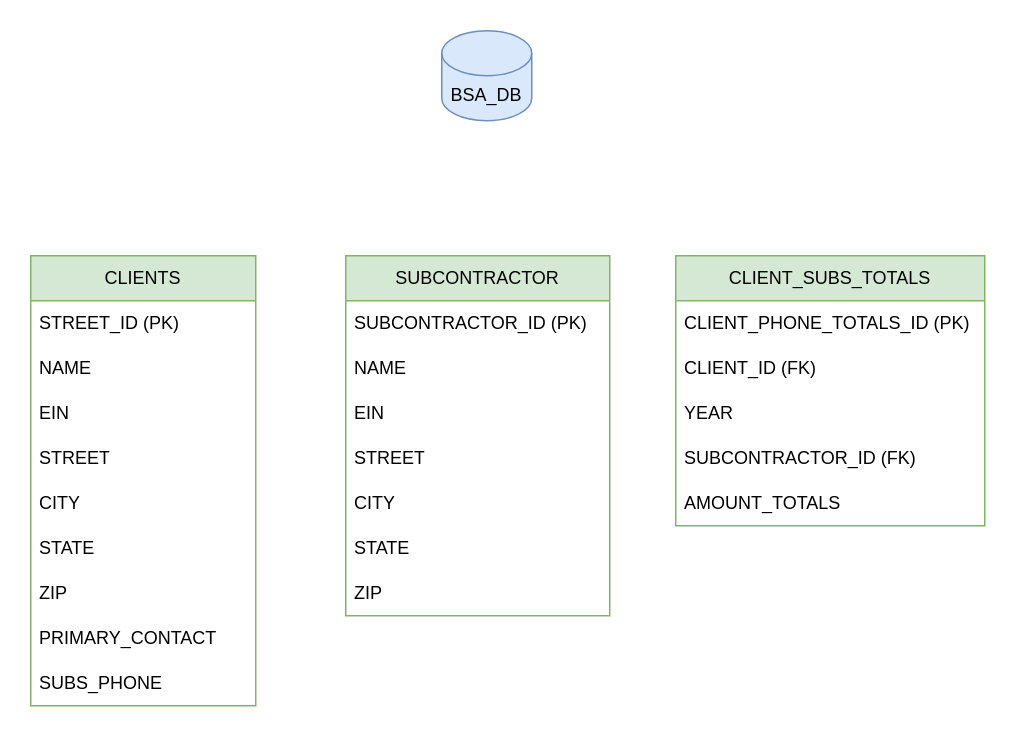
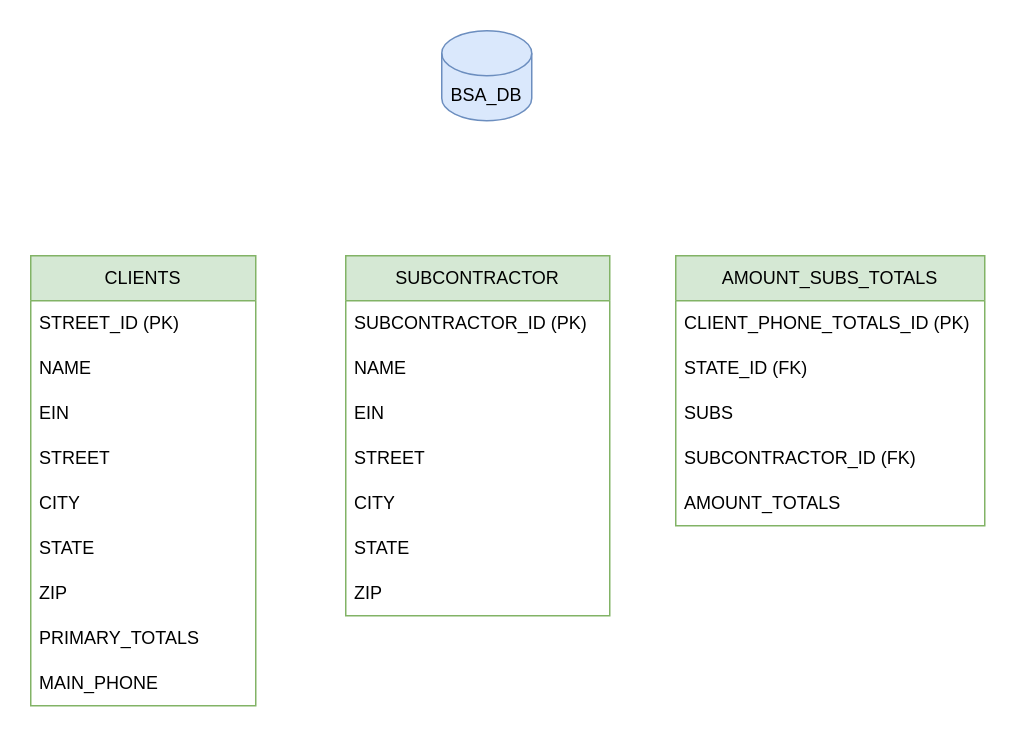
  <mxCell id="0" />
  <mxCell id="1" parent="0" />
  <mxCell id="2" value="BSA_DB" style="shape=cylinder3;whiteSpace=wrap;html=1;boundedLbl=1;backgroundOutline=1;size=15;fillColor=#dae8fc;strokeColor=#6c8ebf;" parent="1" vertex="1"><mxGeometry x="294" y="20" width="60" height="60" as="geometry" /></mxCell>
  <mxCell id="3" value="CLIENTS" style="swimlane;fontStyle=0;childLayout=stackLayout;horizontal=1;startSize=30;horizontalStack=0;resizeParent=1;resizeParentMax=0;resizeLast=0;collapsible=1;marginBottom=0;whiteSpace=wrap;html=1;fillColor=#d5e8d4;strokeColor=#82b366;" parent="1" vertex="1"><mxGeometry x="20" y="170" width="150" height="300" as="geometry" /></mxCell>
  <mxCell id="4" value="STREET_ID (PK)" style="text;strokeColor=none;fillColor=none;align=left;verticalAlign=middle;spacingLeft=4;spacingRight=4;overflow=hidden;points=[[0,0.5],[1,0.5]];portConstraint=eastwest;rotatable=0;whiteSpace=wrap;html=1;" parent="3" vertex="1"><mxGeometry y="30" width="150" height="30" as="geometry" /></mxCell>
  <mxCell id="5" value="NAME" style="text;strokeColor=none;fillColor=none;align=left;verticalAlign=middle;spacingLeft=4;spacingRight=4;overflow=hidden;points=[[0,0.5],[1,0.5]];portConstraint=eastwest;rotatable=0;whiteSpace=wrap;html=1;" parent="3" vertex="1"><mxGeometry y="60" width="150" height="30" as="geometry" /></mxCell>
  <mxCell id="6" value="EIN" style="text;strokeColor=none;fillColor=none;align=left;verticalAlign=middle;spacingLeft=4;spacingRight=4;overflow=hidden;points=[[0,0.5],[1,0.5]];portConstraint=eastwest;rotatable=0;whiteSpace=wrap;html=1;" parent="3" vertex="1"><mxGeometry y="90" width="150" height="30" as="geometry" /></mxCell>
  <mxCell id="7" value="STREET" style="text;strokeColor=none;fillColor=none;align=left;verticalAlign=middle;spacingLeft=4;spacingRight=4;overflow=hidden;points=[[0,0.5],[1,0.5]];portConstraint=eastwest;rotatable=0;whiteSpace=wrap;html=1;" vertex="1" parent="3"><mxGeometry y="120" width="150" height="30" as="geometry" /></mxCell>
  <mxCell id="8" value="CITY" style="text;strokeColor=none;fillColor=none;align=left;verticalAlign=middle;spacingLeft=4;spacingRight=4;overflow=hidden;points=[[0,0.5],[1,0.5]];portConstraint=eastwest;rotatable=0;whiteSpace=wrap;html=1;" vertex="1" parent="3"><mxGeometry y="150" width="150" height="30" as="geometry" /></mxCell>
  <mxCell id="9" value="STATE" style="text;strokeColor=none;fillColor=none;align=left;verticalAlign=middle;spacingLeft=4;spacingRight=4;overflow=hidden;points=[[0,0.5],[1,0.5]];portConstraint=eastwest;rotatable=0;whiteSpace=wrap;html=1;" vertex="1" parent="3"><mxGeometry y="180" width="150" height="30" as="geometry" /></mxCell>
  <mxCell id="10" value="ZIP" style="text;strokeColor=none;fillColor=none;align=left;verticalAlign=middle;spacingLeft=4;spacingRight=4;overflow=hidden;points=[[0,0.5],[1,0.5]];portConstraint=eastwest;rotatable=0;whiteSpace=wrap;html=1;" vertex="1" parent="3"><mxGeometry y="210" width="150" height="30" as="geometry" /></mxCell>
- <mxCell id="11" value="PRIMARY_CONTACT" style="text;strokeColor=none;fillColor=none;align=left;verticalAlign=middle;spacingLeft=4;spacingRight=4;overflow=hidden;points=[[0,0.5],[1,0.5]];portConstraint=eastwest;rotatable=0;whiteSpace=wrap;html=1;" vertex="1" parent="3"><mxGeometry y="240" width="150" height="30" as="geometry" /></mxCell>
- <mxCell id="12" value="SUBS_PHONE" style="text;strokeColor=none;fillColor=none;align=left;verticalAlign=middle;spacingLeft=4;spacingRight=4;overflow=hidden;points=[[0,0.5],[1,0.5]];portConstraint=eastwest;rotatable=0;whiteSpace=wrap;html=1;" vertex="1" parent="3"><mxGeometry y="270" width="150" height="30" as="geometry" /></mxCell>
+ <mxCell id="11" value="PRIMARY_TOTALS" style="text;strokeColor=none;fillColor=none;align=left;verticalAlign=middle;spacingLeft=4;spacingRight=4;overflow=hidden;points=[[0,0.5],[1,0.5]];portConstraint=eastwest;rotatable=0;whiteSpace=wrap;html=1;" vertex="1" parent="3"><mxGeometry y="240" width="150" height="30" as="geometry" /></mxCell>
+ <mxCell id="12" value="MAIN_PHONE" style="text;strokeColor=none;fillColor=none;align=left;verticalAlign=middle;spacingLeft=4;spacingRight=4;overflow=hidden;points=[[0,0.5],[1,0.5]];portConstraint=eastwest;rotatable=0;whiteSpace=wrap;html=1;" vertex="1" parent="3"><mxGeometry y="270" width="150" height="30" as="geometry" /></mxCell>
  <mxCell id="13" value="SUBCONTRACTOR" style="swimlane;fontStyle=0;childLayout=stackLayout;horizontal=1;startSize=30;horizontalStack=0;resizeParent=1;resizeParentMax=0;resizeLast=0;collapsible=1;marginBottom=0;whiteSpace=wrap;html=1;fillColor=#d5e8d4;strokeColor=#82b366;" parent="1" vertex="1"><mxGeometry x="230" y="170" width="176" height="240" as="geometry" /></mxCell>
  <mxCell id="14" value="SUBCONTRACTOR_ID (PK)" style="text;strokeColor=none;fillColor=none;align=left;verticalAlign=middle;spacingLeft=4;spacingRight=4;overflow=hidden;points=[[0,0.5],[1,0.5]];portConstraint=eastwest;rotatable=0;whiteSpace=wrap;html=1;" parent="13" vertex="1"><mxGeometry y="30" width="176" height="30" as="geometry" /></mxCell>
  <mxCell id="15" value="NAME" style="text;strokeColor=none;fillColor=none;align=left;verticalAlign=middle;spacingLeft=4;spacingRight=4;overflow=hidden;points=[[0,0.5],[1,0.5]];portConstraint=eastwest;rotatable=0;whiteSpace=wrap;html=1;" parent="13" vertex="1"><mxGeometry y="60" width="176" height="30" as="geometry" /></mxCell>
  <mxCell id="16" value="EIN" style="text;strokeColor=none;fillColor=none;align=left;verticalAlign=middle;spacingLeft=4;spacingRight=4;overflow=hidden;points=[[0,0.5],[1,0.5]];portConstraint=eastwest;rotatable=0;whiteSpace=wrap;html=1;" parent="13" vertex="1"><mxGeometry y="90" width="176" height="30" as="geometry" /></mxCell>
  <mxCell id="17" value="STREET" style="text;strokeColor=none;fillColor=none;align=left;verticalAlign=middle;spacingLeft=4;spacingRight=4;overflow=hidden;points=[[0,0.5],[1,0.5]];portConstraint=eastwest;rotatable=0;whiteSpace=wrap;html=1;" vertex="1" parent="13"><mxGeometry y="120" width="176" height="30" as="geometry" /></mxCell>
  <mxCell id="18" value="CITY" style="text;strokeColor=none;fillColor=none;align=left;verticalAlign=middle;spacingLeft=4;spacingRight=4;overflow=hidden;points=[[0,0.5],[1,0.5]];portConstraint=eastwest;rotatable=0;whiteSpace=wrap;html=1;" vertex="1" parent="13"><mxGeometry y="150" width="176" height="30" as="geometry" /></mxCell>
  <mxCell id="19" value="STATE" style="text;strokeColor=none;fillColor=none;align=left;verticalAlign=middle;spacingLeft=4;spacingRight=4;overflow=hidden;points=[[0,0.5],[1,0.5]];portConstraint=eastwest;rotatable=0;whiteSpace=wrap;html=1;" vertex="1" parent="13"><mxGeometry y="180" width="176" height="30" as="geometry" /></mxCell>
  <mxCell id="20" value="ZIP" style="text;strokeColor=none;fillColor=none;align=left;verticalAlign=middle;spacingLeft=4;spacingRight=4;overflow=hidden;points=[[0,0.5],[1,0.5]];portConstraint=eastwest;rotatable=0;whiteSpace=wrap;html=1;" vertex="1" parent="13"><mxGeometry y="210" width="176" height="30" as="geometry" /></mxCell>
- <mxCell id="21" value="CLIENT_SUBS_TOTALS" style="swimlane;fontStyle=0;childLayout=stackLayout;horizontal=1;startSize=30;horizontalStack=0;resizeParent=1;resizeParentMax=0;resizeLast=0;collapsible=1;marginBottom=0;whiteSpace=wrap;html=1;fillColor=#d5e8d4;strokeColor=#82b366;" vertex="1" parent="1"><mxGeometry x="450" y="170" width="206" height="180" as="geometry" /></mxCell>
+ <mxCell id="21" value="AMOUNT_SUBS_TOTALS" style="swimlane;fontStyle=0;childLayout=stackLayout;horizontal=1;startSize=30;horizontalStack=0;resizeParent=1;resizeParentMax=0;resizeLast=0;collapsible=1;marginBottom=0;whiteSpace=wrap;html=1;fillColor=#d5e8d4;strokeColor=#82b366;" vertex="1" parent="1"><mxGeometry x="450" y="170" width="206" height="180" as="geometry" /></mxCell>
  <mxCell id="22" value="CLIENT_PHONE_TOTALS_ID (PK)" style="text;strokeColor=none;fillColor=none;align=left;verticalAlign=middle;spacingLeft=4;spacingRight=4;overflow=hidden;points=[[0,0.5],[1,0.5]];portConstraint=eastwest;rotatable=0;whiteSpace=wrap;html=1;" vertex="1" parent="21"><mxGeometry y="30" width="206" height="30" as="geometry" /></mxCell>
- <mxCell id="23" value="CLIENT_ID (FK)" style="text;strokeColor=none;fillColor=none;align=left;verticalAlign=middle;spacingLeft=4;spacingRight=4;overflow=hidden;points=[[0,0.5],[1,0.5]];portConstraint=eastwest;rotatable=0;whiteSpace=wrap;html=1;" vertex="1" parent="21"><mxGeometry y="60" width="206" height="30" as="geometry" /></mxCell>
- <mxCell id="24" value="YEAR" style="text;strokeColor=none;fillColor=none;align=left;verticalAlign=middle;spacingLeft=4;spacingRight=4;overflow=hidden;points=[[0,0.5],[1,0.5]];portConstraint=eastwest;rotatable=0;whiteSpace=wrap;html=1;" vertex="1" parent="21"><mxGeometry y="90" width="206" height="30" as="geometry" /></mxCell>
+ <mxCell id="23" value="STATE_ID (FK)" style="text;strokeColor=none;fillColor=none;align=left;verticalAlign=middle;spacingLeft=4;spacingRight=4;overflow=hidden;points=[[0,0.5],[1,0.5]];portConstraint=eastwest;rotatable=0;whiteSpace=wrap;html=1;" vertex="1" parent="21"><mxGeometry y="60" width="206" height="30" as="geometry" /></mxCell>
+ <mxCell id="24" value="SUBS" style="text;strokeColor=none;fillColor=none;align=left;verticalAlign=middle;spacingLeft=4;spacingRight=4;overflow=hidden;points=[[0,0.5],[1,0.5]];portConstraint=eastwest;rotatable=0;whiteSpace=wrap;html=1;" vertex="1" parent="21"><mxGeometry y="90" width="206" height="30" as="geometry" /></mxCell>
  <mxCell id="25" value="SUBCONTRACTOR_ID (FK)" style="text;strokeColor=none;fillColor=none;align=left;verticalAlign=middle;spacingLeft=4;spacingRight=4;overflow=hidden;points=[[0,0.5],[1,0.5]];portConstraint=eastwest;rotatable=0;whiteSpace=wrap;html=1;" vertex="1" parent="21"><mxGeometry y="120" width="206" height="30" as="geometry" /></mxCell>
  <mxCell id="26" value="AMOUNT_TOTALS" style="text;strokeColor=none;fillColor=none;align=left;verticalAlign=middle;spacingLeft=4;spacingRight=4;overflow=hidden;points=[[0,0.5],[1,0.5]];portConstraint=eastwest;rotatable=0;whiteSpace=wrap;html=1;" vertex="1" parent="21"><mxGeometry y="150" width="206" height="30" as="geometry" /></mxCell>
